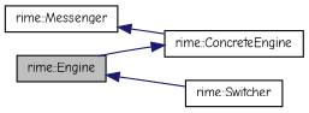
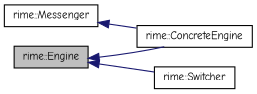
  digraph {
    fontname="Comic Neue"
    rankdir=LR
    node [color=black fillcolor=white fontname="Comic Neue" fontsize=10 shape=record style=filled]
    edge [color=midnightblue dir=back fontname="Comic Neue" fontsize=10 labelfontname=Helvetica labelfontsize=10 style=solid]
    n1 [fillcolor=grey75 fontcolor=black height=0.2 label="rime::Engine" width=0.4]
    n2 [height=0.2 label="rime::ConcreteEngine" width=0.4]
    n3 [height=0.2 label="rime::Switcher" width=0.4]
    n4 [height=0.2 label="rime::Messenger" width=0.4]
-   n2 -> n1
+   n1 -> n2
    n1 -> n3
    n4 -> n2
  }
